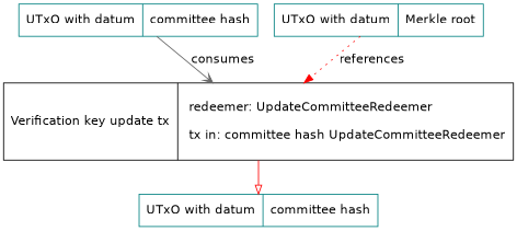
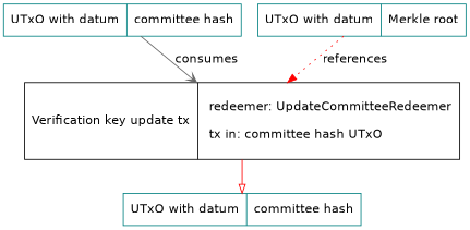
  strict digraph {
    fontname="DejaVu Sans"
    node [shape=record color=teal fontname="DejaVu Sans"]
    edge [color=red style=solid fontname="DejaVu Sans"]
    n1 [label="UTxO with datum | committee hash"]
-   n2 [label="Verification key update tx |\n        redeemer: UpdateCommitteeRedeemer\l\n        tx in: committee hash UpdateCommitteeRedeemer\l\n      " color=black]
+   n2 [label="Verification key update tx |\n        redeemer: UpdateCommitteeRedeemer\l\n        tx in: committee hash UTxO\l\n      " color=black]
    n3 [label="UTxO with datum | Merkle root"]
    n4 [label="UTxO with datum | committee hash"]
    n1 -> n2 [label=consumes color=gray40 arrowhead=vee]
    n2 -> n4 [arrowhead=onormal]
    n3 -> n2 [label=references style=dotted arrowhead=normal]
  }
